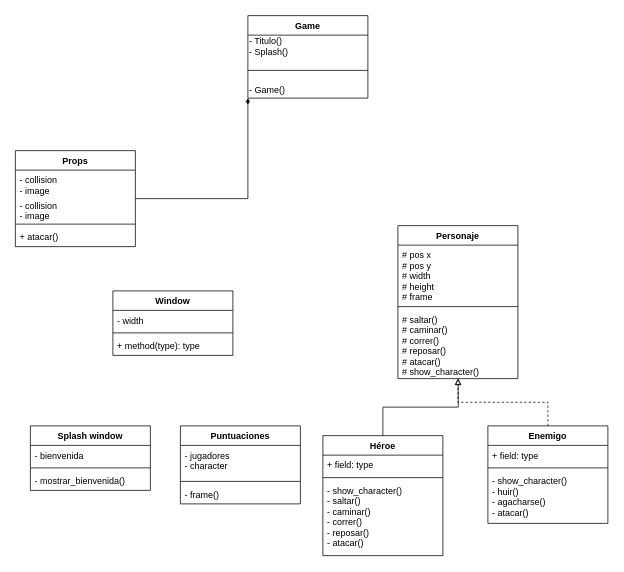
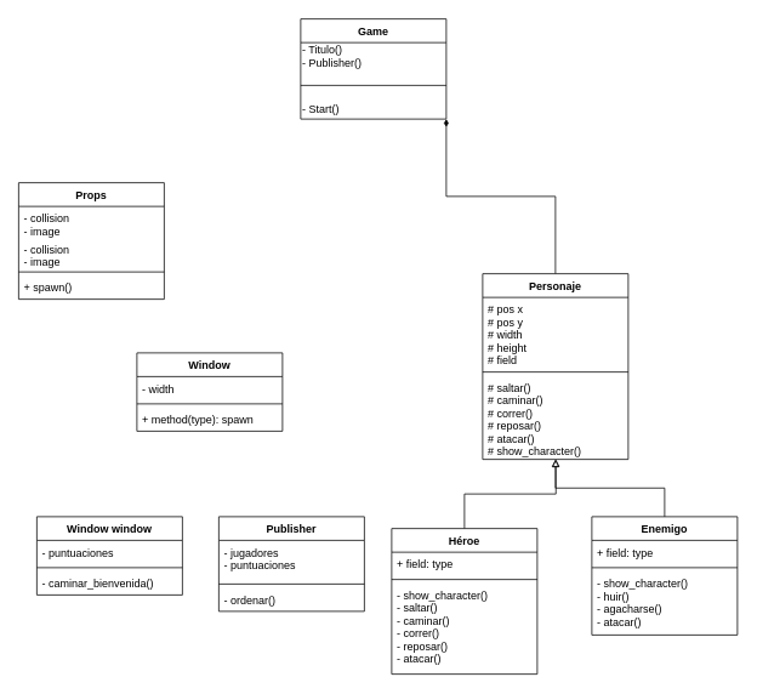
  <mxCell id="0" />
  <mxCell id="1" parent="0" />
+ <mxCell id="2" style="edgeStyle=orthogonalEdgeStyle;rounded=0;orthogonalLoop=1;jettySize=auto;html=1;exitX=0.5;exitY=0;exitDx=0;exitDy=0;entryX=1;entryY=1;entryDx=0;entryDy=0;endArrow=diamondThin;endFill=1;" edge="1" parent="1" source="3" target="35"><mxGeometry relative="1" as="geometry"><mxPoint x="490" y="67" as="targetPoint" /></mxGeometry></mxCell>
  <mxCell id="3" value="Personaje" style="swimlane;fontStyle=1;align=center;verticalAlign=top;childLayout=stackLayout;horizontal=1;startSize=26;horizontalStack=0;resizeParent=1;resizeParentMax=0;resizeLast=0;collapsible=1;marginBottom=0;" parent="1" vertex="1"><mxGeometry x="530" y="300" width="160" height="204" as="geometry" /></mxCell>
- <mxCell id="4" value="# pos x&#10;# pos y&#10;# width&#10;# height&#10;# frame" style="text;strokeColor=none;fillColor=none;align=left;verticalAlign=top;spacingLeft=4;spacingRight=4;overflow=hidden;rotatable=0;points=[[0,0.5],[1,0.5]];portConstraint=eastwest;" parent="3" vertex="1"><mxGeometry y="26" width="160" height="78" as="geometry" /></mxCell>
+ <mxCell id="4" value="# pos x&#10;# pos y&#10;# width&#10;# height&#10;# field" style="text;strokeColor=none;fillColor=none;align=left;verticalAlign=top;spacingLeft=4;spacingRight=4;overflow=hidden;rotatable=0;points=[[0,0.5],[1,0.5]];portConstraint=eastwest;" parent="3" vertex="1"><mxGeometry y="26" width="160" height="78" as="geometry" /></mxCell>
  <mxCell id="5" value="" style="line;strokeWidth=1;fillColor=none;align=left;verticalAlign=middle;spacingTop=-1;spacingLeft=3;spacingRight=3;rotatable=0;labelPosition=right;points=[];portConstraint=eastwest;" parent="3" vertex="1"><mxGeometry y="104" width="160" height="8" as="geometry" /></mxCell>
  <mxCell id="6" value="# saltar()&#10;# caminar()&#10;# correr()&#10;# reposar()&#10;# atacar()&#10;# show_character()" style="text;strokeColor=none;fillColor=none;align=left;verticalAlign=top;spacingLeft=4;spacingRight=4;overflow=hidden;rotatable=0;points=[[0,0.5],[1,0.5]];portConstraint=eastwest;" parent="3" vertex="1"><mxGeometry y="112" width="160" height="92" as="geometry" /></mxCell>
  <mxCell id="7" style="edgeStyle=orthogonalEdgeStyle;rounded=0;orthogonalLoop=1;jettySize=auto;html=1;entryX=0.503;entryY=0.998;entryDx=0;entryDy=0;entryPerimeter=0;endArrow=block;endFill=0;" parent="1" source="8" target="6" edge="1"><mxGeometry relative="1" as="geometry" /></mxCell>
  <mxCell id="8" value="Héroe&#10;" style="swimlane;fontStyle=1;align=center;verticalAlign=top;childLayout=stackLayout;horizontal=1;startSize=26;horizontalStack=0;resizeParent=1;resizeParentMax=0;resizeLast=0;collapsible=1;marginBottom=0;" parent="1" vertex="1"><mxGeometry x="430" y="580" width="160" height="160" as="geometry" /></mxCell>
  <mxCell id="9" value="+ field: type" style="text;strokeColor=none;fillColor=none;align=left;verticalAlign=top;spacingLeft=4;spacingRight=4;overflow=hidden;rotatable=0;points=[[0,0.5],[1,0.5]];portConstraint=eastwest;" parent="8" vertex="1"><mxGeometry y="26" width="160" height="26" as="geometry" /></mxCell>
  <mxCell id="10" value="" style="line;strokeWidth=1;fillColor=none;align=left;verticalAlign=middle;spacingTop=-1;spacingLeft=3;spacingRight=3;rotatable=0;labelPosition=right;points=[];portConstraint=eastwest;" parent="8" vertex="1"><mxGeometry y="52" width="160" height="8" as="geometry" /></mxCell>
  <mxCell id="11" value="- show_character()&#10;- saltar()&#10;- caminar()&#10;- correr()&#10;- reposar()&#10;- atacar()" style="text;strokeColor=none;fillColor=none;align=left;verticalAlign=top;spacingLeft=4;spacingRight=4;overflow=hidden;rotatable=0;points=[[0,0.5],[1,0.5]];portConstraint=eastwest;" parent="8" vertex="1"><mxGeometry y="60" width="160" height="100" as="geometry" /></mxCell>
- <mxCell id="12" style="edgeStyle=orthogonalEdgeStyle;rounded=0;orthogonalLoop=1;jettySize=auto;html=1;endArrow=block;endFill=0;dashed=1;" parent="1" source="13" target="3" edge="1"><mxGeometry relative="1" as="geometry" /></mxCell>
+ <mxCell id="12" style="edgeStyle=orthogonalEdgeStyle;rounded=0;orthogonalLoop=1;jettySize=auto;html=1;endArrow=block;endFill=0;" parent="1" source="13" target="3" edge="1"><mxGeometry relative="1" as="geometry" /></mxCell>
  <mxCell id="13" value="Enemigo" style="swimlane;fontStyle=1;align=center;verticalAlign=top;childLayout=stackLayout;horizontal=1;startSize=26;horizontalStack=0;resizeParent=1;resizeParentMax=0;resizeLast=0;collapsible=1;marginBottom=0;" parent="1" vertex="1"><mxGeometry x="650" y="567" width="160" height="130" as="geometry" /></mxCell>
  <mxCell id="14" value="+ field: type" style="text;strokeColor=none;fillColor=none;align=left;verticalAlign=top;spacingLeft=4;spacingRight=4;overflow=hidden;rotatable=0;points=[[0,0.5],[1,0.5]];portConstraint=eastwest;" parent="13" vertex="1"><mxGeometry y="26" width="160" height="26" as="geometry" /></mxCell>
  <mxCell id="15" value="" style="line;strokeWidth=1;fillColor=none;align=left;verticalAlign=middle;spacingTop=-1;spacingLeft=3;spacingRight=3;rotatable=0;labelPosition=right;points=[];portConstraint=eastwest;" parent="13" vertex="1"><mxGeometry y="52" width="160" height="8" as="geometry" /></mxCell>
  <mxCell id="16" value="- show_character()&#10;- huir()&#10;- agacharse()&#10;- atacar()&#10;" style="text;strokeColor=none;fillColor=none;align=left;verticalAlign=top;spacingLeft=4;spacingRight=4;overflow=hidden;rotatable=0;points=[[0,0.5],[1,0.5]];portConstraint=eastwest;" parent="13" vertex="1"><mxGeometry y="60" width="160" height="70" as="geometry" /></mxCell>
- <mxCell id="17" style="edgeStyle=orthogonalEdgeStyle;rounded=0;orthogonalLoop=1;jettySize=auto;html=1;endArrow=diamondThin;endFill=1;entryX=0;entryY=1;entryDx=0;entryDy=0;" edge="1" parent="1" source="18" target="35"><mxGeometry relative="1" as="geometry"><mxPoint x="330" y="67" as="targetPoint" /></mxGeometry></mxCell>
  <mxCell id="18" value="Props" style="swimlane;fontStyle=1;align=center;verticalAlign=top;childLayout=stackLayout;horizontal=1;startSize=26;horizontalStack=0;resizeParent=1;resizeParentMax=0;resizeLast=0;collapsible=1;marginBottom=0;" parent="1" vertex="1"><mxGeometry x="20" y="200" width="160" height="128" as="geometry" /></mxCell>
  <mxCell id="19" value="- collision&#10;- image" style="text;strokeColor=none;fillColor=none;align=left;verticalAlign=top;spacingLeft=4;spacingRight=4;overflow=hidden;rotatable=0;points=[[0,0.5],[1,0.5]];portConstraint=eastwest;" parent="18" vertex="1"><mxGeometry y="26" width="160" height="34" as="geometry" /></mxCell>
  <mxCell id="20" value="- collision&#10;- image" style="text;strokeColor=none;fillColor=none;align=left;verticalAlign=top;spacingLeft=4;spacingRight=4;overflow=hidden;rotatable=0;points=[[0,0.5],[1,0.5]];portConstraint=eastwest;" vertex="1" parent="18"><mxGeometry y="60" width="160" height="34" as="geometry" /></mxCell>
  <mxCell id="21" value="" style="line;strokeWidth=1;fillColor=none;align=left;verticalAlign=middle;spacingTop=-1;spacingLeft=3;spacingRight=3;rotatable=0;labelPosition=right;points=[];portConstraint=eastwest;" parent="18" vertex="1"><mxGeometry y="94" width="160" height="8" as="geometry" /></mxCell>
- <mxCell id="22" value="+ atacar()" style="text;strokeColor=none;fillColor=none;align=left;verticalAlign=top;spacingLeft=4;spacingRight=4;overflow=hidden;rotatable=0;points=[[0,0.5],[1,0.5]];portConstraint=eastwest;" parent="18" vertex="1"><mxGeometry y="102" width="160" height="26" as="geometry" /></mxCell>
+ <mxCell id="22" value="+ spawn()" style="text;strokeColor=none;fillColor=none;align=left;verticalAlign=top;spacingLeft=4;spacingRight=4;overflow=hidden;rotatable=0;points=[[0,0.5],[1,0.5]];portConstraint=eastwest;" parent="18" vertex="1"><mxGeometry y="102" width="160" height="26" as="geometry" /></mxCell>
  <mxCell id="23" value="Window" style="swimlane;fontStyle=1;align=center;verticalAlign=top;childLayout=stackLayout;horizontal=1;startSize=26;horizontalStack=0;resizeParent=1;resizeParentMax=0;resizeLast=0;collapsible=1;marginBottom=0;" parent="1" vertex="1"><mxGeometry x="150" y="387" width="160" height="86" as="geometry" /></mxCell>
  <mxCell id="24" value="- width" style="text;strokeColor=none;fillColor=none;align=left;verticalAlign=top;spacingLeft=4;spacingRight=4;overflow=hidden;rotatable=0;points=[[0,0.5],[1,0.5]];portConstraint=eastwest;" parent="23" vertex="1"><mxGeometry y="26" width="160" height="26" as="geometry" /></mxCell>
  <mxCell id="25" value="" style="line;strokeWidth=1;fillColor=none;align=left;verticalAlign=middle;spacingTop=-1;spacingLeft=3;spacingRight=3;rotatable=0;labelPosition=right;points=[];portConstraint=eastwest;" parent="23" vertex="1"><mxGeometry y="52" width="160" height="8" as="geometry" /></mxCell>
- <mxCell id="26" value="+ method(type): type" style="text;strokeColor=none;fillColor=none;align=left;verticalAlign=top;spacingLeft=4;spacingRight=4;overflow=hidden;rotatable=0;points=[[0,0.5],[1,0.5]];portConstraint=eastwest;" parent="23" vertex="1"><mxGeometry y="60" width="160" height="26" as="geometry" /></mxCell>
- <mxCell id="27" value="Splash window" style="swimlane;fontStyle=1;align=center;verticalAlign=top;childLayout=stackLayout;horizontal=1;startSize=26;horizontalStack=0;resizeParent=1;resizeParentMax=0;resizeLast=0;collapsible=1;marginBottom=0;" parent="1" vertex="1"><mxGeometry x="40" y="567" width="160" height="86" as="geometry" /></mxCell>
- <mxCell id="28" value="- bienvenida" style="text;strokeColor=none;fillColor=none;align=left;verticalAlign=top;spacingLeft=4;spacingRight=4;overflow=hidden;rotatable=0;points=[[0,0.5],[1,0.5]];portConstraint=eastwest;" parent="27" vertex="1"><mxGeometry y="26" width="160" height="26" as="geometry" /></mxCell>
+ <mxCell id="26" value="+ method(type): spawn" style="text;strokeColor=none;fillColor=none;align=left;verticalAlign=top;spacingLeft=4;spacingRight=4;overflow=hidden;rotatable=0;points=[[0,0.5],[1,0.5]];portConstraint=eastwest;" parent="23" vertex="1"><mxGeometry y="60" width="160" height="26" as="geometry" /></mxCell>
+ <mxCell id="27" value="Window window" style="swimlane;fontStyle=1;align=center;verticalAlign=top;childLayout=stackLayout;horizontal=1;startSize=26;horizontalStack=0;resizeParent=1;resizeParentMax=0;resizeLast=0;collapsible=1;marginBottom=0;" parent="1" vertex="1"><mxGeometry x="40" y="567" width="160" height="86" as="geometry" /></mxCell>
+ <mxCell id="28" value="- puntuaciones" style="text;strokeColor=none;fillColor=none;align=left;verticalAlign=top;spacingLeft=4;spacingRight=4;overflow=hidden;rotatable=0;points=[[0,0.5],[1,0.5]];portConstraint=eastwest;" parent="27" vertex="1"><mxGeometry y="26" width="160" height="26" as="geometry" /></mxCell>
  <mxCell id="29" value="" style="line;strokeWidth=1;fillColor=none;align=left;verticalAlign=middle;spacingTop=-1;spacingLeft=3;spacingRight=3;rotatable=0;labelPosition=right;points=[];portConstraint=eastwest;" parent="27" vertex="1"><mxGeometry y="52" width="160" height="8" as="geometry" /></mxCell>
- <mxCell id="30" value="- mostrar_bienvenida()" style="text;strokeColor=none;fillColor=none;align=left;verticalAlign=top;spacingLeft=4;spacingRight=4;overflow=hidden;rotatable=0;points=[[0,0.5],[1,0.5]];portConstraint=eastwest;" parent="27" vertex="1"><mxGeometry y="60" width="160" height="26" as="geometry" /></mxCell>
- <mxCell id="31" value="Puntuaciones" style="swimlane;fontStyle=1;align=center;verticalAlign=top;childLayout=stackLayout;horizontal=1;startSize=26;horizontalStack=0;resizeParent=1;resizeParentMax=0;resizeLast=0;collapsible=1;marginBottom=0;" parent="1" vertex="1"><mxGeometry x="240" y="567" width="160" height="104" as="geometry" /></mxCell>
- <mxCell id="32" value="- jugadores&#10;- character" style="text;strokeColor=none;fillColor=none;align=left;verticalAlign=top;spacingLeft=4;spacingRight=4;overflow=hidden;rotatable=0;points=[[0,0.5],[1,0.5]];portConstraint=eastwest;" parent="31" vertex="1"><mxGeometry y="26" width="160" height="44" as="geometry" /></mxCell>
+ <mxCell id="30" value="- caminar_bienvenida()" style="text;strokeColor=none;fillColor=none;align=left;verticalAlign=top;spacingLeft=4;spacingRight=4;overflow=hidden;rotatable=0;points=[[0,0.5],[1,0.5]];portConstraint=eastwest;" parent="27" vertex="1"><mxGeometry y="60" width="160" height="26" as="geometry" /></mxCell>
+ <mxCell id="31" value="Publisher" style="swimlane;fontStyle=1;align=center;verticalAlign=top;childLayout=stackLayout;horizontal=1;startSize=26;horizontalStack=0;resizeParent=1;resizeParentMax=0;resizeLast=0;collapsible=1;marginBottom=0;" parent="1" vertex="1"><mxGeometry x="240" y="567" width="160" height="104" as="geometry" /></mxCell>
+ <mxCell id="32" value="- jugadores&#10;- puntuaciones" style="text;strokeColor=none;fillColor=none;align=left;verticalAlign=top;spacingLeft=4;spacingRight=4;overflow=hidden;rotatable=0;points=[[0,0.5],[1,0.5]];portConstraint=eastwest;" parent="31" vertex="1"><mxGeometry y="26" width="160" height="44" as="geometry" /></mxCell>
  <mxCell id="33" value="" style="line;strokeWidth=1;fillColor=none;align=left;verticalAlign=middle;spacingTop=-1;spacingLeft=3;spacingRight=3;rotatable=0;labelPosition=right;points=[];portConstraint=eastwest;" parent="31" vertex="1"><mxGeometry y="70" width="160" height="8" as="geometry" /></mxCell>
- <mxCell id="34" value="- frame()" style="text;strokeColor=none;fillColor=none;align=left;verticalAlign=top;spacingLeft=4;spacingRight=4;overflow=hidden;rotatable=0;points=[[0,0.5],[1,0.5]];portConstraint=eastwest;" parent="31" vertex="1"><mxGeometry y="78" width="160" height="26" as="geometry" /></mxCell>
+ <mxCell id="34" value="- ordenar()" style="text;strokeColor=none;fillColor=none;align=left;verticalAlign=top;spacingLeft=4;spacingRight=4;overflow=hidden;rotatable=0;points=[[0,0.5],[1,0.5]];portConstraint=eastwest;" parent="31" vertex="1"><mxGeometry y="78" width="160" height="26" as="geometry" /></mxCell>
  <mxCell id="35" value="Game" style="swimlane;fontStyle=1;align=center;verticalAlign=top;childLayout=stackLayout;horizontal=1;startSize=26;horizontalStack=0;resizeParent=1;resizeParentMax=0;resizeLast=0;collapsible=1;marginBottom=0;" vertex="1" parent="1"><mxGeometry x="330" y="20" width="160" height="110" as="geometry" /></mxCell>
- <mxCell id="36" value="- Titulo()&lt;br&gt;&lt;div&gt;&lt;span&gt;- Splash()&lt;/span&gt;&lt;/div&gt;" style="text;html=1;align=left;verticalAlign=middle;resizable=0;points=[];autosize=1;strokeColor=none;fillColor=none;" vertex="1" parent="35"><mxGeometry y="26" width="160" height="30" as="geometry" /></mxCell>
+ <mxCell id="36" value="- Titulo()&lt;br&gt;&lt;div&gt;&lt;span&gt;- Publisher()&lt;/span&gt;&lt;/div&gt;" style="text;html=1;align=left;verticalAlign=middle;resizable=0;points=[];autosize=1;strokeColor=none;fillColor=none;" vertex="1" parent="35"><mxGeometry y="26" width="160" height="30" as="geometry" /></mxCell>
  <mxCell id="37" value="" style="line;strokeWidth=1;fillColor=none;align=left;verticalAlign=middle;spacingTop=-1;spacingLeft=3;spacingRight=3;rotatable=0;labelPosition=right;points=[];portConstraint=eastwest;" vertex="1" parent="35"><mxGeometry y="56" width="160" height="34" as="geometry" /></mxCell>
- <mxCell id="38" value="- Game()" style="text;html=1;align=left;verticalAlign=middle;resizable=0;points=[];autosize=1;strokeColor=none;fillColor=none;" vertex="1" parent="35"><mxGeometry y="90" width="160" height="20" as="geometry" /></mxCell>
+ <mxCell id="38" value="- Start()" style="text;html=1;align=left;verticalAlign=middle;resizable=0;points=[];autosize=1;strokeColor=none;fillColor=none;" vertex="1" parent="35"><mxGeometry y="90" width="160" height="20" as="geometry" /></mxCell>
